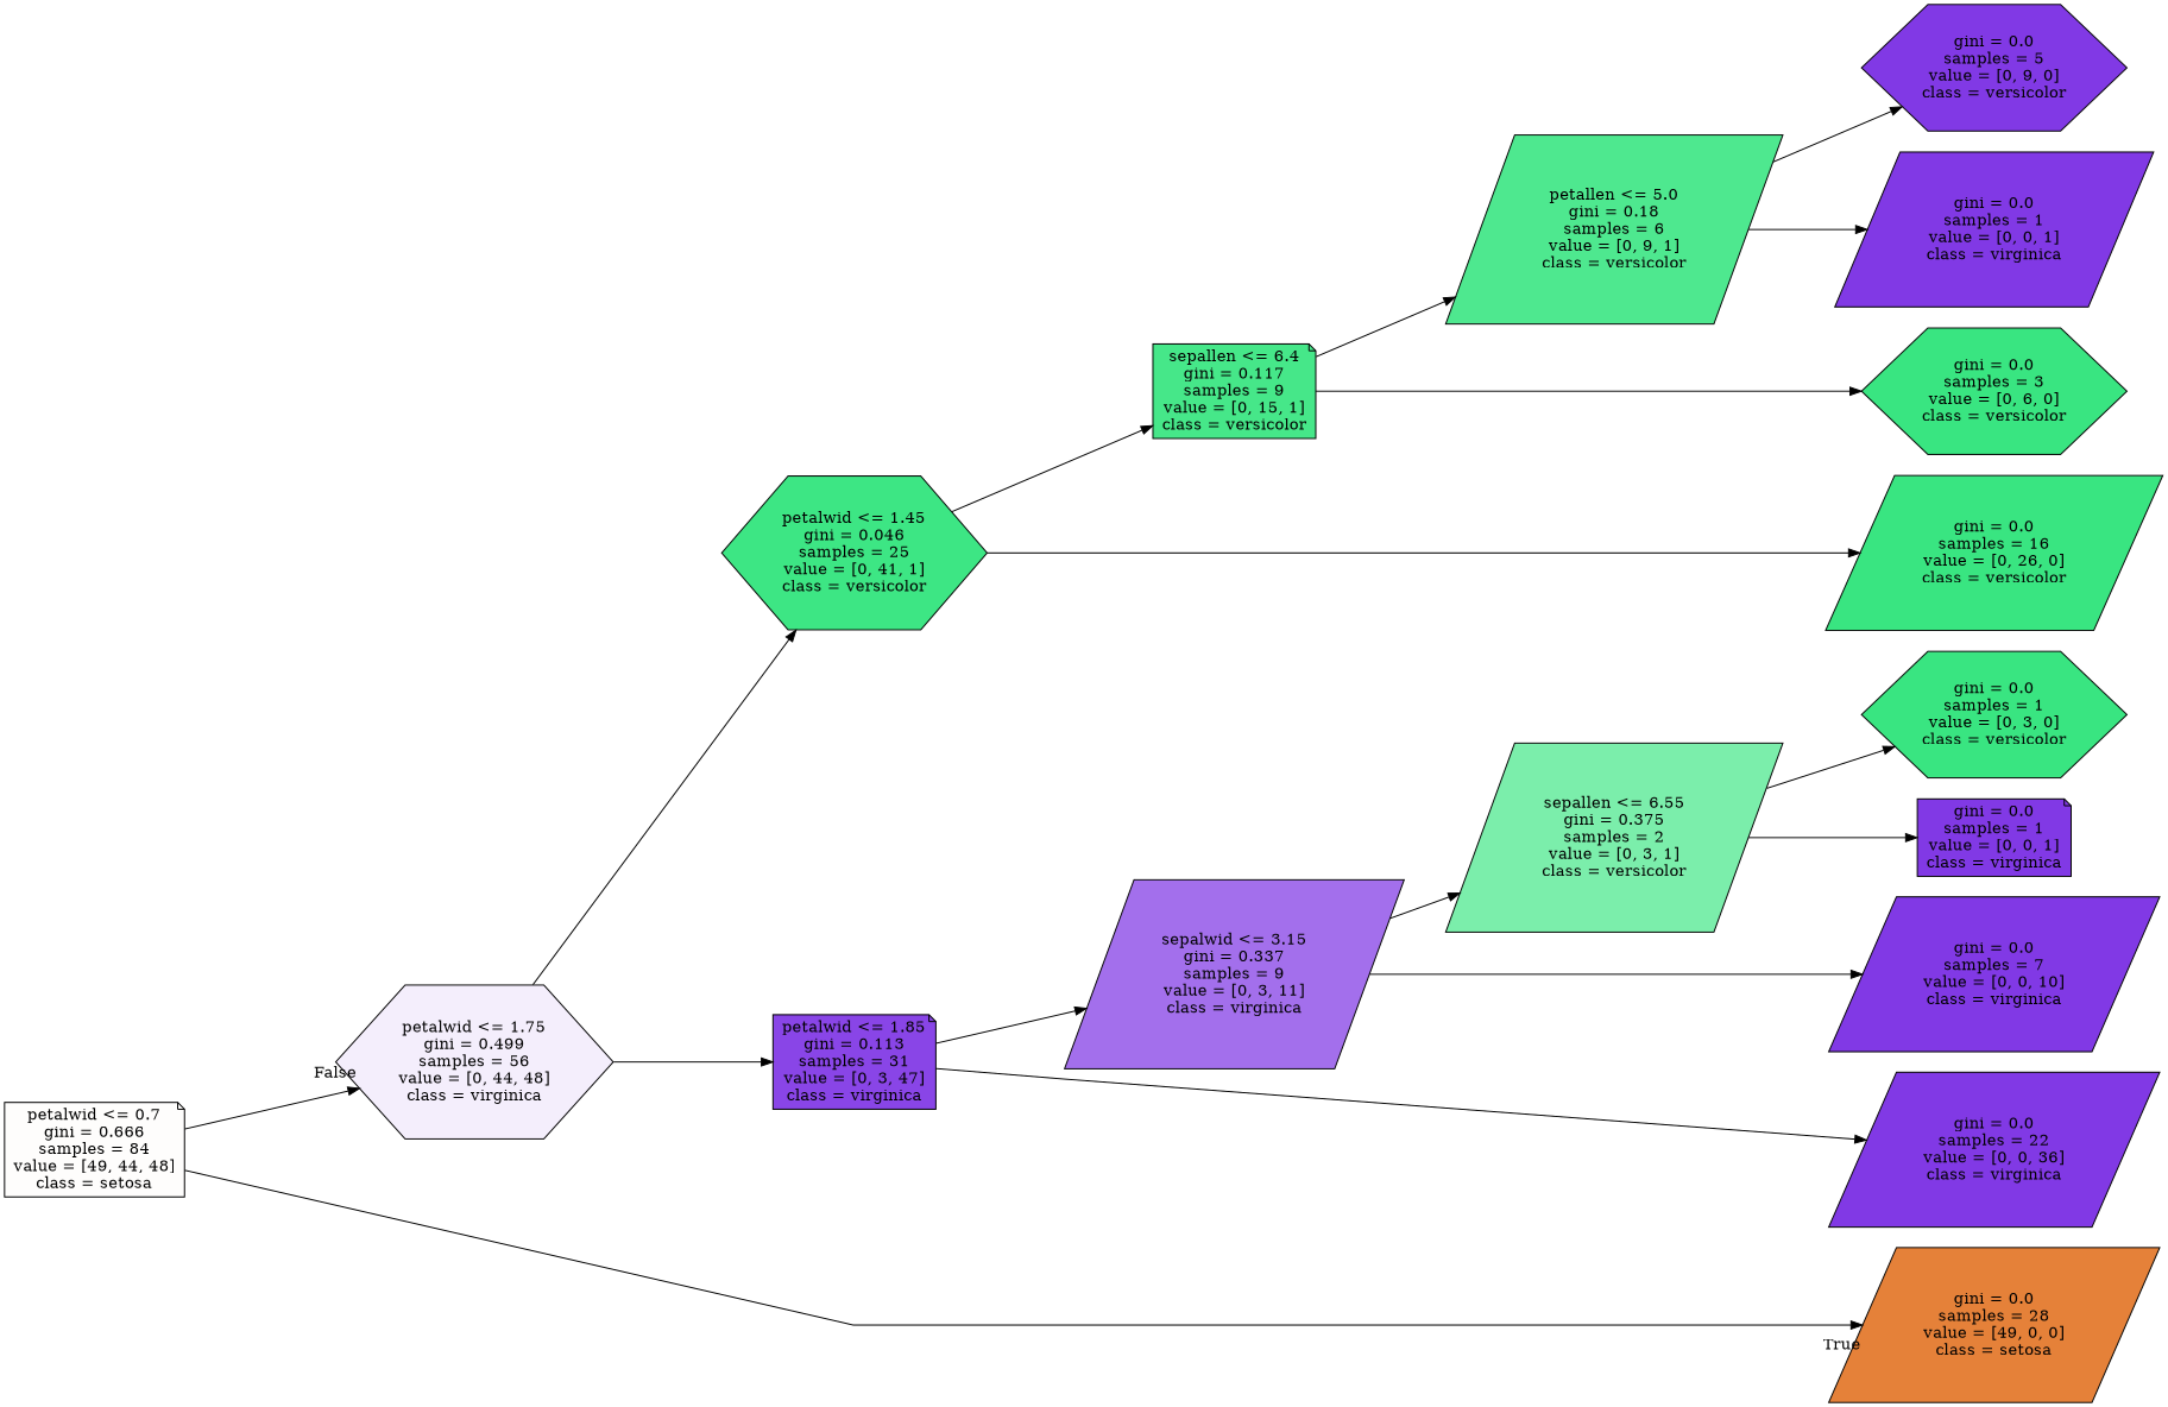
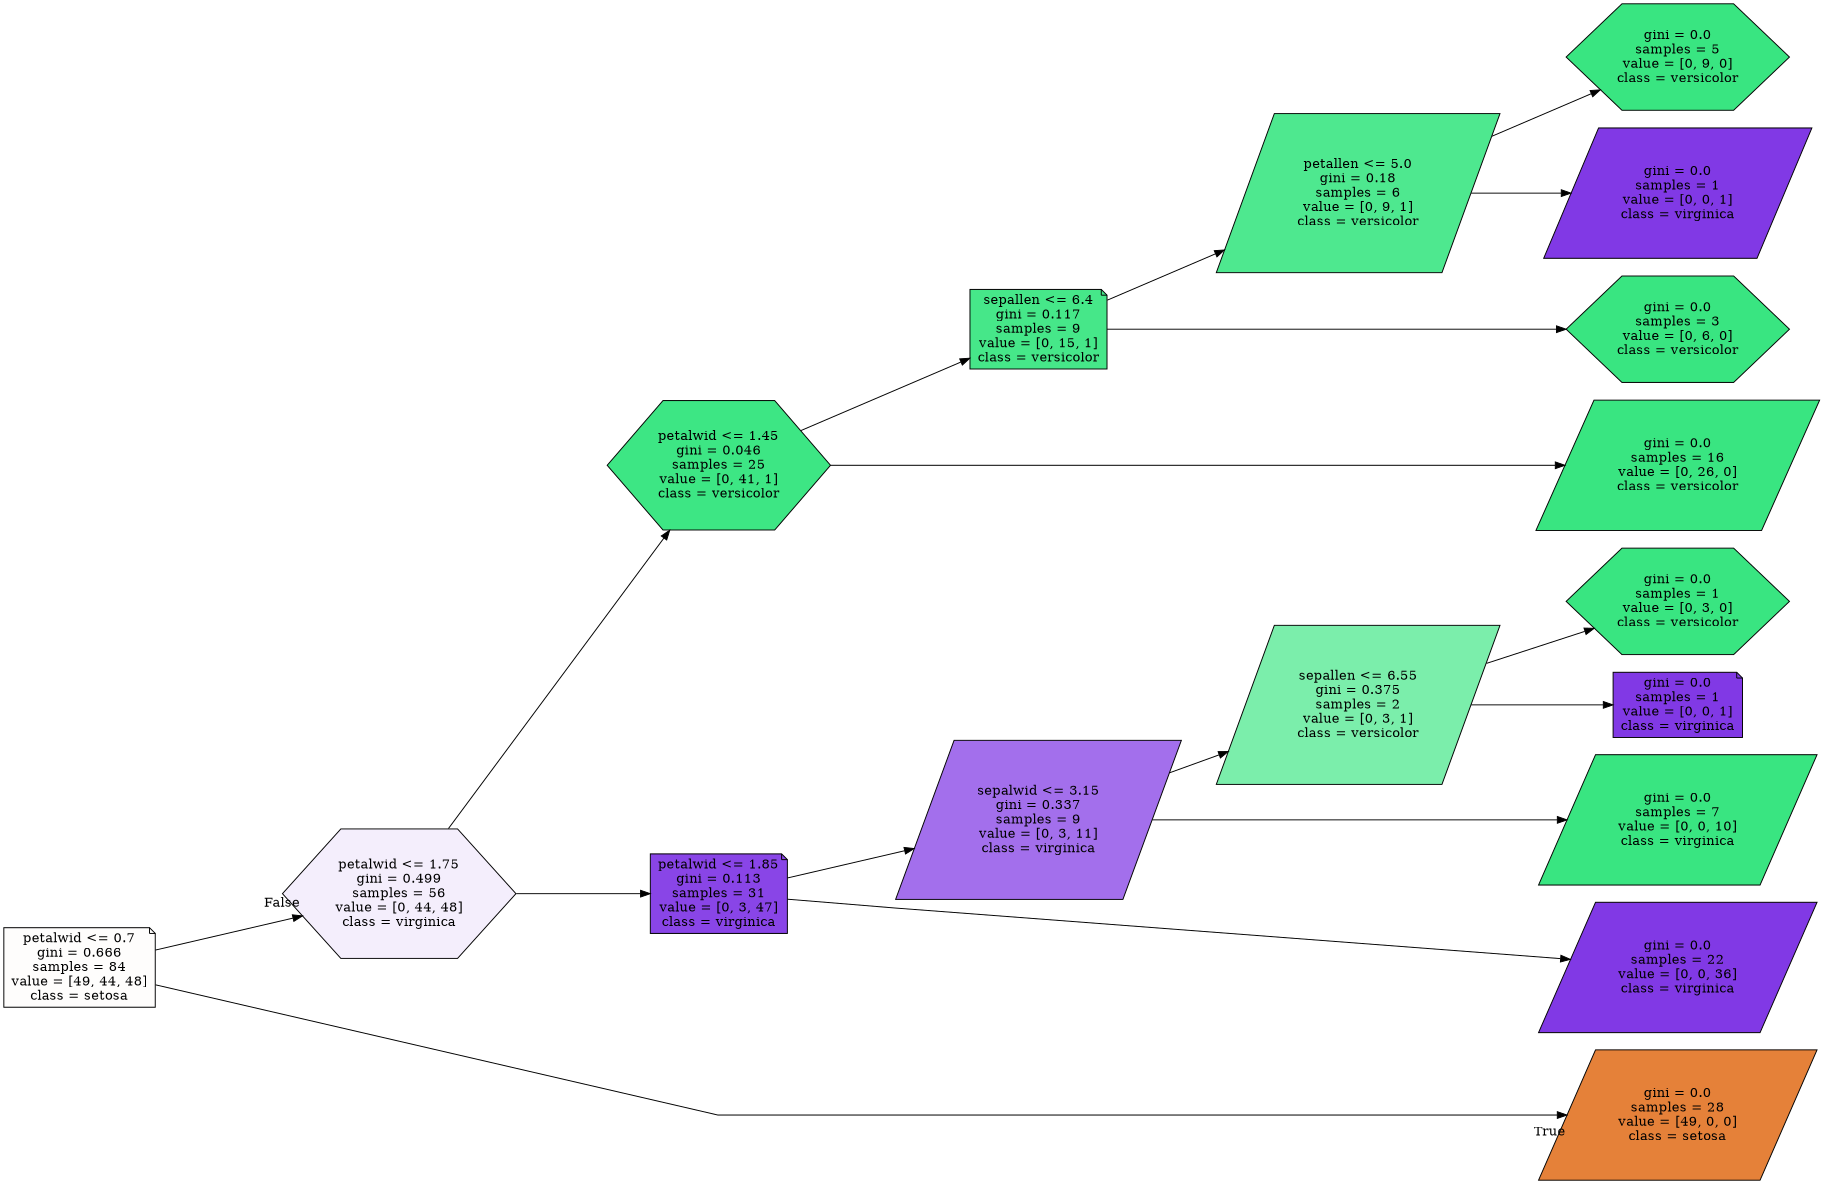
  digraph {
    rankdir=LR
    ranksep=equally
    splines=polyline
    node [color=black fillcolor="#39e581ff" shape=parallelogram style=filled]
    n1 [fillcolor="#e5813903" label="petalwid <= 0.7\ngini = 0.666\nsamples = 84\nvalue = [49, 44, 48]\nclass = setosa" shape=note]
    n2 [fillcolor="#8139e515" label="petalwid <= 1.75\ngini = 0.499\nsamples = 56\nvalue = [0, 44, 48]\nclass = virginica" shape=hexagon]
    n3 [fillcolor="#39e581f9" label="petalwid <= 1.45\ngini = 0.046\nsamples = 25\nvalue = [0, 41, 1]\nclass = versicolor" shape=hexagon]
    n4 [fillcolor="#8139e5ef" label="petalwid <= 1.85\ngini = 0.113\nsamples = 31\nvalue = [0, 3, 47]\nclass = virginica" shape=note]
    n5 [fillcolor="#39e581ee" label="sepallen <= 6.4\ngini = 0.117\nsamples = 9\nvalue = [0, 15, 1]\nclass = versicolor" shape=note]
    n6 [fillcolor="#8139e5b9" label="sepalwid <= 3.15\ngini = 0.337\nsamples = 9\nvalue = [0, 3, 11]\nclass = virginica"]
    n7 [fillcolor="#39e581e3" label="petallen <= 5.0\ngini = 0.18\nsamples = 6\nvalue = [0, 9, 1]\nclass = versicolor"]
    n8 [fillcolor="#39e581aa" label="sepallen <= 6.55\ngini = 0.375\nsamples = 2\nvalue = [0, 3, 1]\nclass = versicolor"]
    n9 [fillcolor="#e58139ff" label="gini = 0.0\nsamples = 28\nvalue = [49, 0, 0]\nclass = setosa"]
    n10 [label="gini = 0.0\nsamples = 16\nvalue = [0, 26, 0]\nclass = versicolor"]
-   n11 [fillcolor="#8139e5ff" label="gini = 0.0\nsamples = 5\nvalue = [0, 9, 0]\nclass = versicolor" shape=hexagon]
+   n11 [label="gini = 0.0\nsamples = 5\nvalue = [0, 9, 0]\nclass = versicolor" shape=hexagon]
    n12 [fillcolor="#8139e5ff" label="gini = 0.0\nsamples = 1\nvalue = [0, 0, 1]\nclass = virginica"]
    n13 [label="gini = 0.0\nsamples = 3\nvalue = [0, 6, 0]\nclass = versicolor" shape=hexagon]
-   n14 [fillcolor="#8139e5ff" label="gini = 0.0\nsamples = 7\nvalue = [0, 0, 10]\nclass = virginica"]
+   n14 [label="gini = 0.0\nsamples = 7\nvalue = [0, 0, 10]\nclass = virginica"]
    n15 [label="gini = 0.0\nsamples = 1\nvalue = [0, 3, 0]\nclass = versicolor" shape=hexagon]
    n16 [fillcolor="#8139e5ff" label="gini = 0.0\nsamples = 1\nvalue = [0, 0, 1]\nclass = virginica" shape=note]
    n17 [fillcolor="#8139e5ff" label="gini = 0.0\nsamples = 22\nvalue = [0, 0, 36]\nclass = virginica"]
    subgraph sub_1 {
      rank=same
      n1
    }
    subgraph sub_2 {
      rank=same
      n2
    }
    subgraph sub_3 {
      rank=same
      n3
      n4
    }
    subgraph sub_4 {
      rank=same
      n5
      n6
    }
    subgraph sub_5 {
      rank=same
      n7
      n8
    }
    subgraph sub_6 {
      rank=same
      n9
      n10
      n11
      n12
      n13
      n14
      n15
      n16
      n17
    }
    n1 -> n2 [headlabel=False labelangle=-45 labeldistance=2.5]
    n1 -> n9 [headlabel=True labelangle=45 labeldistance=2.5]
    n2 -> n3
    n2 -> n4
    n3 -> n5
    n3 -> n10
    n4 -> n6
    n4 -> n17
    n5 -> n7
    n5 -> n13
    n6 -> n8
    n6 -> n14
    n7 -> n11
    n7 -> n12
    n8 -> n15
    n8 -> n16
  }
